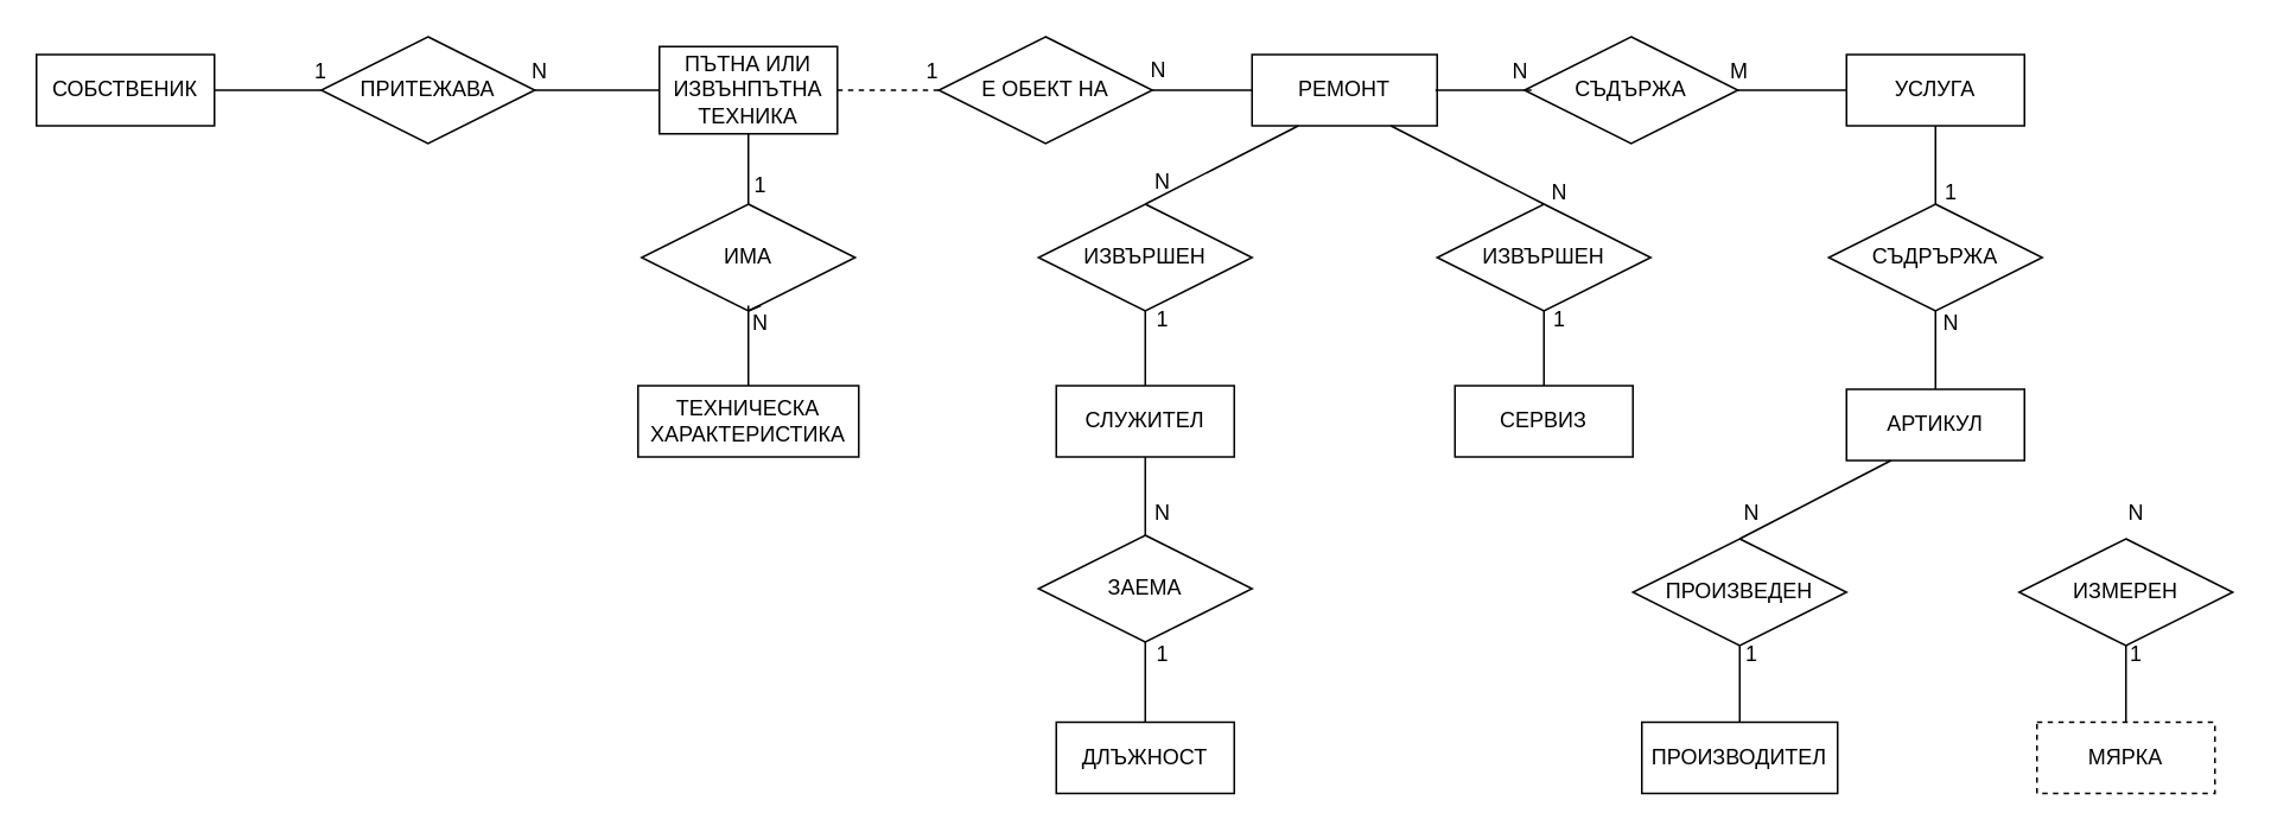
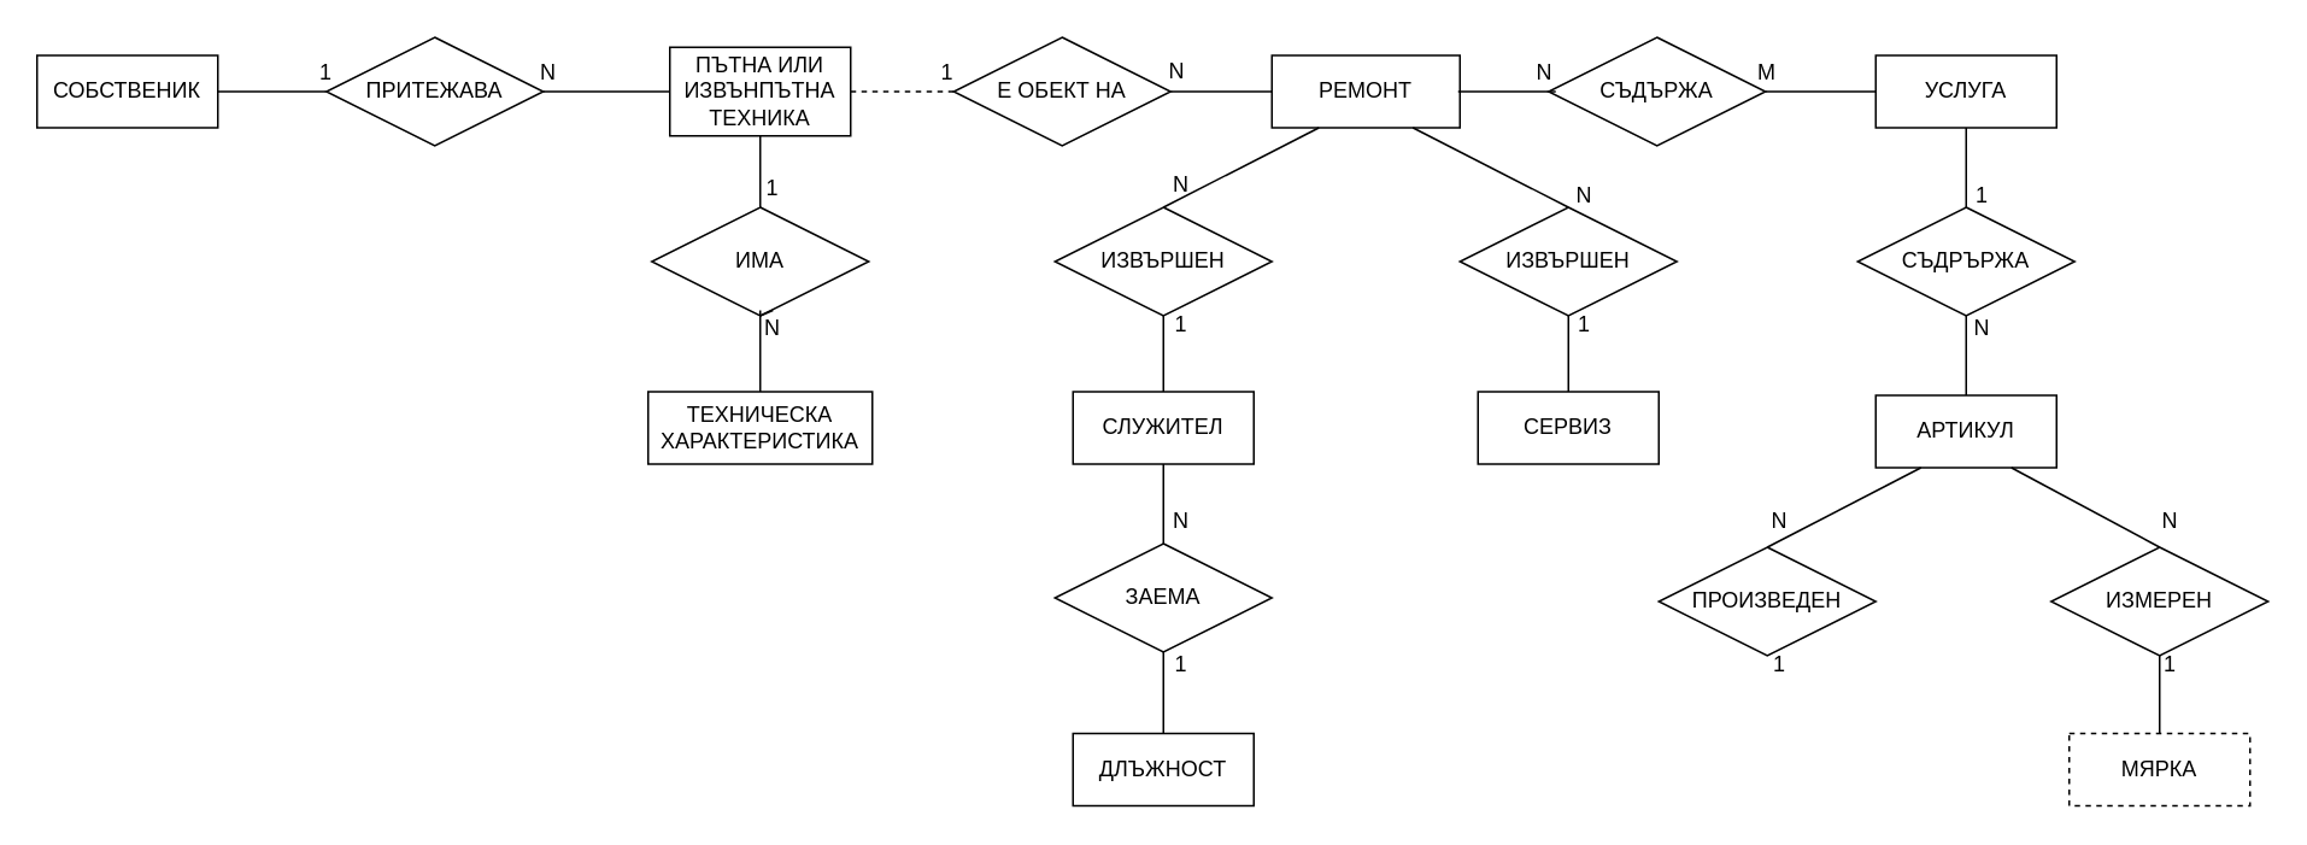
  <mxCell id="0" />
  <mxCell id="1" parent="0" />
  <mxCell id="2" value="РЕМОНТ" style="whiteSpace=wrap;html=1;align=center;" parent="1" vertex="1"><mxGeometry x="703" y="30" width="104" height="40" as="geometry" /></mxCell>
  <mxCell id="3" value="Е ОБЕКТ НА" style="shape=rhombus;perimeter=rhombusPerimeter;whiteSpace=wrap;html=1;align=center;" parent="1" vertex="1"><mxGeometry x="527" y="20" width="120" height="60" as="geometry" /></mxCell>
  <mxCell id="4" value="ПЪТНА ИЛИ ИЗВЪНПЪТНА ТЕХНИКА" style="whiteSpace=wrap;html=1;align=center;" parent="1" vertex="1"><mxGeometry x="370" y="25.5" width="100" height="49" as="geometry" /></mxCell>
  <mxCell id="5" value="" style="endArrow=none;html=1;rounded=0;exitX=1;exitY=0.5;exitDx=0;exitDy=0;entryX=0;entryY=0.5;entryDx=0;entryDy=0;" parent="1" source="3" target="2" edge="1"><mxGeometry relative="1" as="geometry"><mxPoint x="770" y="-208" as="sourcePoint" /><mxPoint x="711" y="46" as="targetPoint" /><Array as="points" /></mxGeometry></mxCell>
  <mxCell id="6" value="N" style="resizable=0;html=1;align=right;verticalAlign=bottom;" parent="5" connectable="0" vertex="1"><mxGeometry x="1" relative="1" as="geometry"><mxPoint x="-48" y="-3" as="offset" /></mxGeometry></mxCell>
  <mxCell id="7" value="" style="endArrow=none;html=1;rounded=0;entryX=1;entryY=0.5;entryDx=0;entryDy=0;exitX=0;exitY=0.5;exitDx=0;exitDy=0;dashed=1;" parent="1" source="3" target="4" edge="1"><mxGeometry relative="1" as="geometry"><mxPoint x="520" y="50" as="sourcePoint" /><mxPoint x="930" y="-208" as="targetPoint" /></mxGeometry></mxCell>
  <mxCell id="8" value="1" style="resizable=0;html=1;align=right;verticalAlign=bottom;" parent="7" connectable="0" vertex="1"><mxGeometry x="1" relative="1" as="geometry"><mxPoint x="57" y="-2" as="offset" /></mxGeometry></mxCell>
  <mxCell id="9" value="ИЗВЪРШЕН" style="shape=rhombus;perimeter=rhombusPerimeter;whiteSpace=wrap;html=1;align=center;" parent="1" vertex="1"><mxGeometry x="583" y="114" width="120" height="60" as="geometry" /></mxCell>
  <mxCell id="10" value="СЛУЖИТЕЛ" style="whiteSpace=wrap;html=1;align=center;" parent="1" vertex="1"><mxGeometry x="593" y="216" width="100" height="40" as="geometry" /></mxCell>
  <mxCell id="11" value="ЗАЕМА" style="shape=rhombus;perimeter=rhombusPerimeter;whiteSpace=wrap;html=1;align=center;" parent="1" vertex="1"><mxGeometry x="583" y="300" width="120" height="60" as="geometry" /></mxCell>
  <mxCell id="12" value="ДЛЪЖНОСТ" style="whiteSpace=wrap;html=1;align=center;" parent="1" vertex="1"><mxGeometry x="593" y="405" width="100" height="40" as="geometry" /></mxCell>
  <mxCell id="13" value="" style="endArrow=none;html=1;rounded=0;exitX=0.25;exitY=1;exitDx=0;exitDy=0;entryX=0.5;entryY=0;entryDx=0;entryDy=0;" parent="1" source="2" target="9" edge="1"><mxGeometry relative="1" as="geometry"><mxPoint x="770" y="-208" as="sourcePoint" /><mxPoint x="930" y="-208" as="targetPoint" /><Array as="points" /></mxGeometry></mxCell>
  <mxCell id="14" value="" style="endArrow=none;html=1;rounded=0;entryX=0.5;entryY=0;entryDx=0;entryDy=0;startArrow=none;exitX=0.5;exitY=1;exitDx=0;exitDy=0;" parent="1" source="9" target="10" edge="1"><mxGeometry relative="1" as="geometry"><mxPoint x="640" y="175" as="sourcePoint" /><mxPoint x="930" y="-208" as="targetPoint" /></mxGeometry></mxCell>
  <mxCell id="15" value="" style="endArrow=none;html=1;rounded=0;exitX=0.5;exitY=1;exitDx=0;exitDy=0;entryX=0.5;entryY=0;entryDx=0;entryDy=0;" parent="1" source="10" target="11" edge="1"><mxGeometry relative="1" as="geometry"><mxPoint x="770" y="-208" as="sourcePoint" /><mxPoint x="930" y="-208" as="targetPoint" /></mxGeometry></mxCell>
  <mxCell id="16" value="ПРИТЕЖАВА" style="shape=rhombus;perimeter=rhombusPerimeter;whiteSpace=wrap;html=1;align=center;" parent="1" vertex="1"><mxGeometry x="180" y="20" width="120" height="60" as="geometry" /></mxCell>
  <mxCell id="17" value="СОБСТВЕНИК" style="whiteSpace=wrap;html=1;align=center;" parent="1" vertex="1"><mxGeometry x="20" y="30" width="100" height="40" as="geometry" /></mxCell>
  <mxCell id="18" value="" style="endArrow=none;html=1;rounded=0;exitX=0;exitY=0.5;exitDx=0;exitDy=0;entryX=1;entryY=0.5;entryDx=0;entryDy=0;" parent="1" source="4" target="16" edge="1"><mxGeometry relative="1" as="geometry"><mxPoint x="770" y="-208" as="sourcePoint" /><mxPoint x="930" y="-208" as="targetPoint" /></mxGeometry></mxCell>
  <mxCell id="19" value="" style="endArrow=none;html=1;rounded=0;entryX=0;entryY=0.5;entryDx=0;entryDy=0;" parent="1" target="16" edge="1"><mxGeometry relative="1" as="geometry"><mxPoint x="120" y="50" as="sourcePoint" /><mxPoint x="930" y="-208" as="targetPoint" /></mxGeometry></mxCell>
  <mxCell id="20" value="СЪДЪРЖА" style="shape=rhombus;perimeter=rhombusPerimeter;whiteSpace=wrap;html=1;align=center;" parent="1" vertex="1"><mxGeometry x="856" y="20" width="120" height="60" as="geometry" /></mxCell>
  <mxCell id="21" value="УСЛУГА" style="whiteSpace=wrap;html=1;align=center;" parent="1" vertex="1"><mxGeometry x="1037" y="30" width="100" height="40" as="geometry" /></mxCell>
  <mxCell id="22" value="СЪДРЪРЖА" style="shape=rhombus;perimeter=rhombusPerimeter;whiteSpace=wrap;html=1;align=center;" parent="1" vertex="1"><mxGeometry x="1027" y="114" width="120" height="60" as="geometry" /></mxCell>
  <mxCell id="23" value="АРТИКУЛ" style="whiteSpace=wrap;html=1;align=center;" parent="1" vertex="1"><mxGeometry x="1037" y="218" width="100" height="40" as="geometry" /></mxCell>
  <mxCell id="24" value="" style="endArrow=none;html=1;rounded=0;" parent="1" edge="1"><mxGeometry relative="1" as="geometry"><mxPoint x="860" y="50" as="sourcePoint" /><mxPoint x="806" y="50" as="targetPoint" /></mxGeometry></mxCell>
  <mxCell id="25" value="" style="endArrow=none;html=1;rounded=0;exitX=1;exitY=0.5;exitDx=0;exitDy=0;entryX=0;entryY=0.5;entryDx=0;entryDy=0;" parent="1" source="20" target="21" edge="1"><mxGeometry relative="1" as="geometry"><mxPoint x="999" y="35" as="sourcePoint" /><mxPoint x="1026" y="50" as="targetPoint" /></mxGeometry></mxCell>
  <mxCell id="26" value="" style="endArrow=none;html=1;rounded=0;exitX=0.5;exitY=1;exitDx=0;exitDy=0;entryX=0.5;entryY=0;entryDx=0;entryDy=0;" parent="1" source="21" target="22" edge="1"><mxGeometry relative="1" as="geometry"><mxPoint x="560" y="-68" as="sourcePoint" /><mxPoint x="720" y="-68" as="targetPoint" /></mxGeometry></mxCell>
  <mxCell id="27" value="" style="endArrow=none;html=1;rounded=0;exitX=0.5;exitY=1;exitDx=0;exitDy=0;entryX=0.5;entryY=0;entryDx=0;entryDy=0;" parent="1" source="22" target="23" edge="1"><mxGeometry relative="1" as="geometry"><mxPoint x="560" y="-68" as="sourcePoint" /><mxPoint x="720" y="-68" as="targetPoint" /></mxGeometry></mxCell>
  <mxCell id="28" value="N" style="text;html=1;strokeColor=none;fillColor=none;align=center;verticalAlign=middle;whiteSpace=wrap;rounded=0;" parent="1" vertex="1"><mxGeometry x="283" y="30" width="40" height="20" as="geometry" /></mxCell>
  <mxCell id="29" value="1" style="text;html=1;strokeColor=none;fillColor=none;align=center;verticalAlign=middle;whiteSpace=wrap;rounded=0;" parent="1" vertex="1"><mxGeometry x="160" y="30" width="40" height="20" as="geometry" /></mxCell>
  <mxCell id="30" value="N" style="text;html=1;strokeColor=none;fillColor=none;align=center;verticalAlign=middle;whiteSpace=wrap;rounded=0;" parent="1" vertex="1"><mxGeometry x="633" y="92" width="40" height="20" as="geometry" /></mxCell>
  <mxCell id="31" value="1" style="text;html=1;strokeColor=none;fillColor=none;align=center;verticalAlign=middle;whiteSpace=wrap;rounded=0;" parent="1" vertex="1"><mxGeometry x="1076" y="98" width="40" height="20" as="geometry" /></mxCell>
  <mxCell id="32" value="N" style="text;html=1;strokeColor=none;fillColor=none;align=center;verticalAlign=middle;whiteSpace=wrap;rounded=0;" parent="1" vertex="1"><mxGeometry x="1076" y="171" width="40" height="20" as="geometry" /></mxCell>
  <mxCell id="33" value="N" style="text;html=1;strokeColor=none;fillColor=none;align=center;verticalAlign=middle;whiteSpace=wrap;rounded=0;" parent="1" vertex="1"><mxGeometry x="633" y="278" width="40" height="20" as="geometry" /></mxCell>
  <mxCell id="34" value="N" style="text;html=1;strokeColor=none;fillColor=none;align=center;verticalAlign=middle;whiteSpace=wrap;rounded=0;" parent="1" vertex="1"><mxGeometry x="834" y="30" width="40" height="20" as="geometry" /></mxCell>
  <mxCell id="35" value="ИЗВЪРШЕН" style="shape=rhombus;perimeter=rhombusPerimeter;whiteSpace=wrap;html=1;align=center;" parent="1" vertex="1"><mxGeometry x="807" y="114" width="120" height="60" as="geometry" /></mxCell>
  <mxCell id="36" value="СЕРВИЗ" style="whiteSpace=wrap;html=1;align=center;" parent="1" vertex="1"><mxGeometry x="817" y="216" width="100" height="40" as="geometry" /></mxCell>
  <mxCell id="37" value="" style="endArrow=none;html=1;rounded=0;entryX=0.75;entryY=1;entryDx=0;entryDy=0;exitX=0.5;exitY=0;exitDx=0;exitDy=0;" parent="1" source="35" target="2" edge="1"><mxGeometry relative="1" as="geometry"><mxPoint x="560" as="sourcePoint" y="-458" /><mxPoint x="720" as="targetPoint" y="-458" /></mxGeometry></mxCell>
  <mxCell id="38" value="" style="endArrow=none;html=1;rounded=0;exitX=0.5;exitY=1;exitDx=0;exitDy=0;" parent="1" source="35" target="36" edge="1"><mxGeometry relative="1" as="geometry"><mxPoint x="853" y="168" as="sourcePoint" /><mxPoint x="853" y="217" as="targetPoint" /></mxGeometry></mxCell>
  <mxCell id="39" value="N" style="text;html=1;strokeColor=none;fillColor=none;align=center;verticalAlign=middle;whiteSpace=wrap;rounded=0;" parent="1" vertex="1"><mxGeometry x="856" y="98" width="40" height="20" as="geometry" /></mxCell>
  <mxCell id="40" value="1" style="text;html=1;strokeColor=none;fillColor=none;align=center;verticalAlign=middle;whiteSpace=wrap;rounded=0;" parent="1" vertex="1"><mxGeometry x="856" y="169" width="40" height="20" as="geometry" /></mxCell>
  <mxCell id="41" value="1" style="text;html=1;strokeColor=none;fillColor=none;align=center;verticalAlign=middle;whiteSpace=wrap;rounded=0;" parent="1" vertex="1"><mxGeometry x="633" y="169" width="40" height="20" as="geometry" /></mxCell>
  <mxCell id="42" value="1" style="text;html=1;strokeColor=none;fillColor=none;align=center;verticalAlign=middle;whiteSpace=wrap;rounded=0;" parent="1" vertex="1"><mxGeometry x="633" y="357" width="40" height="20" as="geometry" /></mxCell>
  <mxCell id="43" value="" style="endArrow=none;html=1;exitX=0.5;exitY=1;exitDx=0;exitDy=0;" parent="1" source="11" target="12" edge="1"><mxGeometry width="50" height="50" relative="1" as="geometry"><mxPoint x="580" y="183" as="sourcePoint" /><mxPoint x="630" y="133" as="targetPoint" /></mxGeometry></mxCell>
  <mxCell id="44" value="ПРОИЗВЕДЕН" style="shape=rhombus;perimeter=rhombusPerimeter;whiteSpace=wrap;html=1;align=center;" parent="1" vertex="1"><mxGeometry x="917" y="302" width="120" height="60" as="geometry" /></mxCell>
  <mxCell id="45" value="ИЗМЕРЕН" style="shape=rhombus;perimeter=rhombusPerimeter;whiteSpace=wrap;html=1;align=center;" parent="1" vertex="1"><mxGeometry x="1134" y="302" width="120" height="60" as="geometry" /></mxCell>
+ <mxCell id="46" value="" style="endArrow=none;html=1;entryX=0.75;entryY=1;entryDx=0;entryDy=0;exitX=0.5;exitY=0;exitDx=0;exitDy=0;" parent="1" source="45" target="23" edge="1"><mxGeometry width="50" height="50" relative="1" as="geometry"><mxPoint x="694" y="209" as="sourcePoint" /><mxPoint x="744" y="159" as="targetPoint" /></mxGeometry></mxCell>
  <mxCell id="47" value="" style="endArrow=none;html=1;entryX=0.25;entryY=1;entryDx=0;entryDy=0;exitX=0.5;exitY=0;exitDx=0;exitDy=0;" parent="1" source="44" target="23" edge="1"><mxGeometry width="50" height="50" relative="1" as="geometry"><mxPoint x="694" y="209" as="sourcePoint" /><mxPoint x="744" y="159" as="targetPoint" /><Array as="points" /></mxGeometry></mxCell>
- <mxCell id="48" value="ПРОИЗВОДИТЕЛ" style="whiteSpace=wrap;html=1;align=center;" parent="1" vertex="1"><mxGeometry x="922" y="405" width="110" height="40" as="geometry" /></mxCell>
  <mxCell id="49" value="МЯРКА" style="whiteSpace=wrap;html=1;align=center;dashed=1;" parent="1" vertex="1"><mxGeometry x="1144" y="405" width="100" height="40" as="geometry" /></mxCell>
- <mxCell id="50" value="" style="endArrow=none;html=1;entryX=0.5;entryY=1;entryDx=0;entryDy=0;exitX=0.5;exitY=0;exitDx=0;exitDy=0;" parent="1" source="48" target="44" edge="1"><mxGeometry width="50" height="50" relative="1" as="geometry"><mxPoint x="694" y="320" as="sourcePoint" /><mxPoint x="744" y="270" as="targetPoint" /></mxGeometry></mxCell>
  <mxCell id="51" value="" style="endArrow=none;html=1;entryX=0.5;entryY=1;entryDx=0;entryDy=0;exitX=0.5;exitY=0;exitDx=0;exitDy=0;" parent="1" source="49" target="45" edge="1"><mxGeometry width="50" height="50" relative="1" as="geometry"><mxPoint x="694" y="320" as="sourcePoint" /><mxPoint x="744" y="270" as="targetPoint" /></mxGeometry></mxCell>
  <mxCell id="52" value="M" style="text;html=1;strokeColor=none;fillColor=none;align=center;verticalAlign=middle;whiteSpace=wrap;rounded=0;" parent="1" vertex="1"><mxGeometry x="957" y="30" width="40" height="20" as="geometry" /></mxCell>
  <mxCell id="53" value="N" style="text;html=1;strokeColor=none;fillColor=none;align=center;verticalAlign=middle;whiteSpace=wrap;rounded=0;" parent="1" vertex="1"><mxGeometry x="964" y="278" width="40" height="20" as="geometry" /></mxCell>
  <mxCell id="54" value="N" style="text;html=1;strokeColor=none;fillColor=none;align=center;verticalAlign=middle;whiteSpace=wrap;rounded=0;" parent="1" vertex="1"><mxGeometry x="1180" y="278" width="40" height="20" as="geometry" /></mxCell>
  <mxCell id="55" value="1" style="text;html=1;strokeColor=none;fillColor=none;align=center;verticalAlign=middle;whiteSpace=wrap;rounded=0;" parent="1" vertex="1"><mxGeometry x="964" y="357" width="40" height="20" as="geometry" /></mxCell>
  <mxCell id="56" value="1" style="text;html=1;strokeColor=none;fillColor=none;align=center;verticalAlign=middle;whiteSpace=wrap;rounded=0;" parent="1" vertex="1"><mxGeometry x="1180" y="357" width="40" height="20" as="geometry" /></mxCell>
  <mxCell id="57" value="ИМА" style="shape=rhombus;perimeter=rhombusPerimeter;whiteSpace=wrap;html=1;align=center;" parent="1" vertex="1"><mxGeometry x="360" y="114" width="120" height="60" as="geometry" /></mxCell>
  <mxCell id="58" value="ТЕХНИЧЕСКА ХАРАКТЕРИСТИКА" style="whiteSpace=wrap;html=1;align=center;" parent="1" vertex="1"><mxGeometry x="358" y="216" width="124" height="40" as="geometry" /></mxCell>
  <mxCell id="59" value="" style="endArrow=none;html=1;entryX=0.5;entryY=1;entryDx=0;entryDy=0;exitX=0.5;exitY=0;exitDx=0;exitDy=0;" parent="1" source="57" target="4" edge="1"><mxGeometry width="50" height="50" relative="1" as="geometry"><mxPoint x="577" y="52" as="sourcePoint" /><mxPoint x="627" y="2" as="targetPoint" /></mxGeometry></mxCell>
  <mxCell id="60" value="" style="endArrow=none;html=1;entryX=0.5;entryY=0;entryDx=0;entryDy=0;startArrow=none;" parent="1" target="58" edge="1"><mxGeometry width="50" height="50" relative="1" as="geometry"><mxPoint x="420" y="171" as="sourcePoint" /><mxPoint x="627" y="2" as="targetPoint" /></mxGeometry></mxCell>
  <mxCell id="61" value="1" style="text;html=1;strokeColor=none;fillColor=none;align=center;verticalAlign=middle;whiteSpace=wrap;rounded=0;" parent="1" vertex="1"><mxGeometry x="407" y="94" width="40" height="20" as="geometry" /></mxCell>
  <mxCell id="62" value="N" style="text;html=1;strokeColor=none;fillColor=none;align=center;verticalAlign=middle;whiteSpace=wrap;rounded=0;" parent="1" vertex="1"><mxGeometry x="407" y="171" width="40" height="20" as="geometry" /></mxCell>
  <mxCell id="63" value="" style="endArrow=none;html=1;exitX=0.5;exitY=1;exitDx=0;exitDy=0;entryX=0.5;entryY=0;entryDx=0;entryDy=0;" parent="1" source="57" target="62" edge="1"><mxGeometry width="50" height="50" relative="1" as="geometry"><mxPoint x="420" y="174" as="sourcePoint" /><mxPoint x="420" y="216" as="targetPoint" /></mxGeometry></mxCell>
